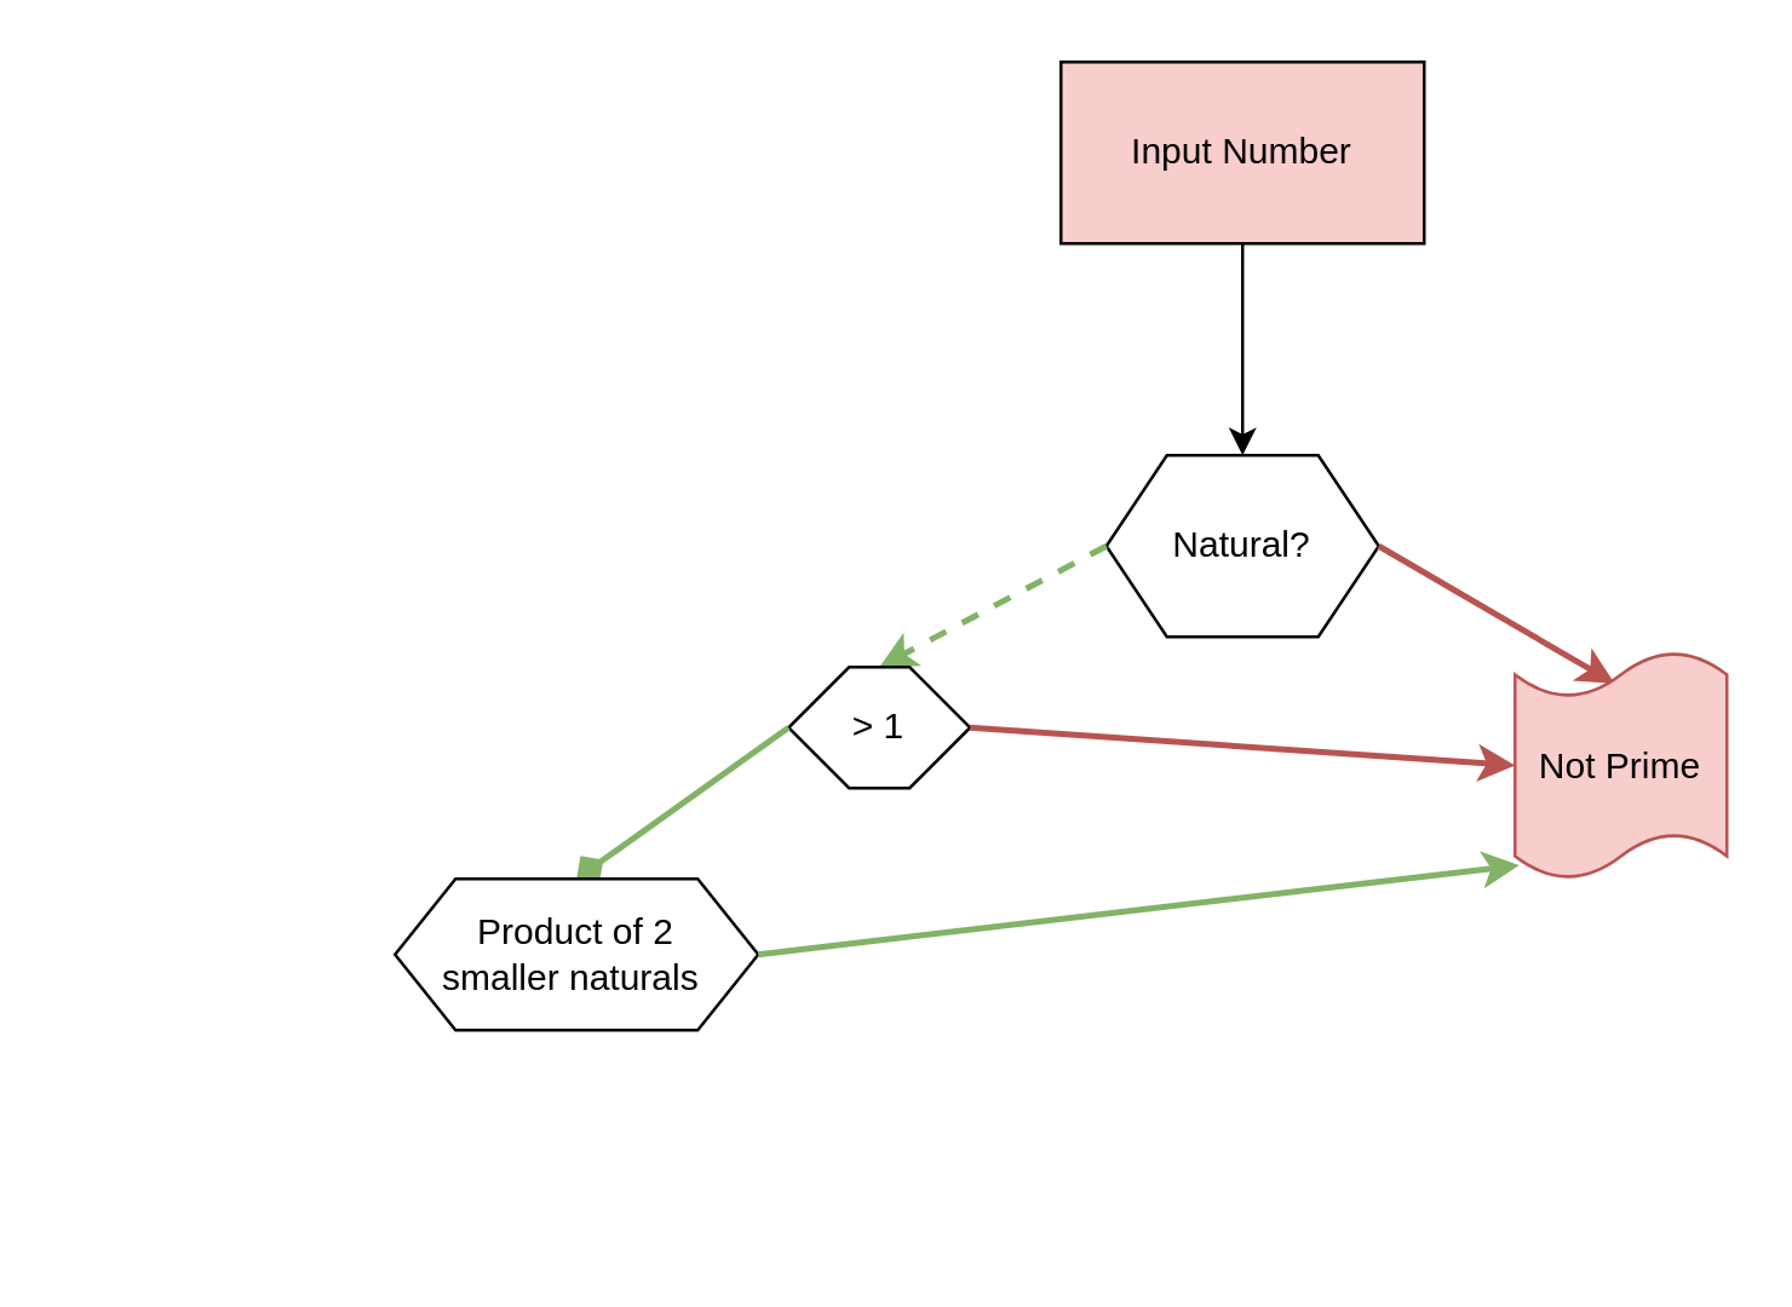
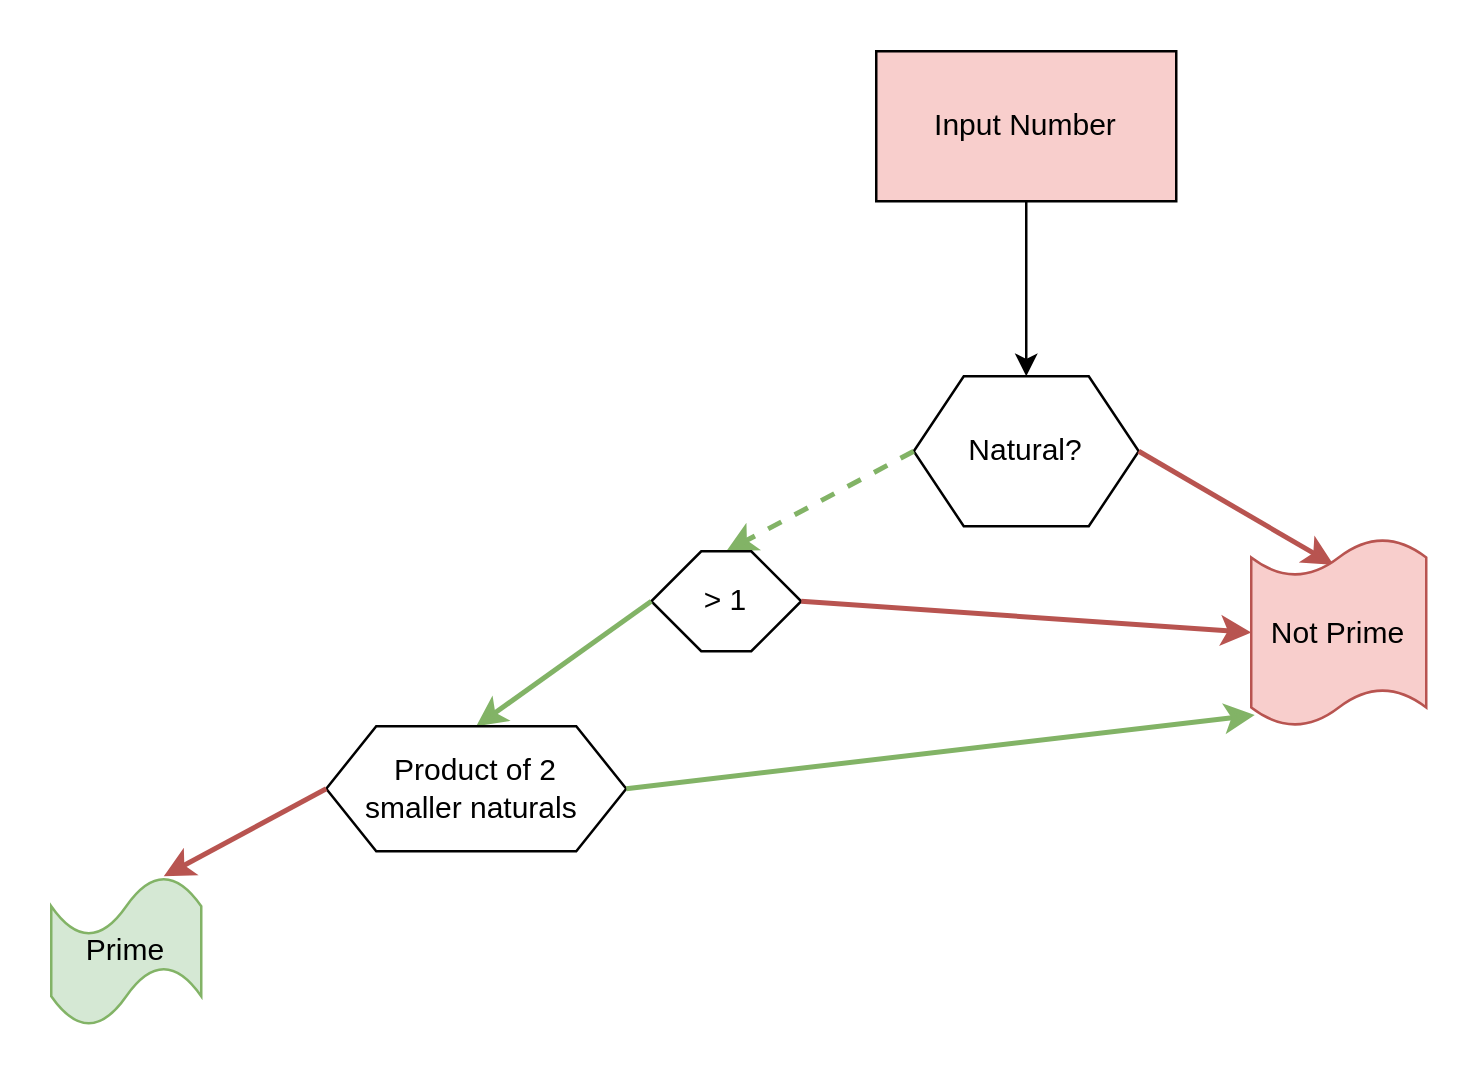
  <mxCell id="0" />
  <mxCell id="1" parent="0" />
  <mxCell id="2" value="Input Number" style="rounded=0;whiteSpace=wrap;html=1;fillColor=#f8cecc;" vertex="1" parent="1"><mxGeometry x="350" y="20" width="120" height="60" as="geometry" /></mxCell>
  <mxCell id="3" value="Natural?" style="shape=hexagon;perimeter=hexagonPerimeter2;whiteSpace=wrap;html=1;fixedSize=1;" vertex="1" parent="1"><mxGeometry x="365" y="150" width="90" height="60" as="geometry" /></mxCell>
  <mxCell id="4" value="" style="endArrow=classic;html=1;rounded=0;exitX=0.5;exitY=1;exitDx=0;exitDy=0;entryX=0.5;entryY=0;entryDx=0;entryDy=0;" edge="1" parent="1" source="2" target="3"><mxGeometry width="50" height="50" relative="1" as="geometry"><mxPoint x="380" y="360" as="sourcePoint" /><mxPoint x="430" y="310" as="targetPoint" /></mxGeometry></mxCell>
  <mxCell id="5" value="" style="endArrow=classic;html=1;rounded=0;exitX=1;exitY=0.5;exitDx=0;exitDy=0;fillColor=#f8cecc;strokeColor=#b85450;strokeWidth=2;entryX=0.47;entryY=0.139;entryDx=0;entryDy=0;entryPerimeter=0;" edge="1" parent="1" source="3" target="7"><mxGeometry width="50" height="50" relative="1" as="geometry"><mxPoint x="380" y="360" as="sourcePoint" /><mxPoint x="489.952" y="221.943" as="targetPoint" /></mxGeometry></mxCell>
  <mxCell id="6" value="" style="endArrow=classic;html=1;rounded=0;exitX=0;exitY=0.5;exitDx=0;exitDy=0;fillColor=#d5e8d4;strokeColor=#82b366;strokeWidth=2;entryX=0.5;entryY=0;entryDx=0;entryDy=0;dashed=1;" edge="1" parent="1" source="3" target="8"><mxGeometry width="50" height="50" relative="1" as="geometry"><mxPoint x="455" y="190" as="sourcePoint" /><mxPoint x="290" y="220" as="targetPoint" /></mxGeometry></mxCell>
  <mxCell id="7" value="Not Prime" style="shape=tape;whiteSpace=wrap;html=1;size=0.2;fillColor=#f8cecc;strokeColor=#b85450;" vertex="1" parent="1"><mxGeometry x="500" y="215" width="70" height="75" as="geometry" /></mxCell>
  <mxCell id="8" value="&amp;gt; 1" style="shape=hexagon;perimeter=hexagonPerimeter2;whiteSpace=wrap;html=1;fixedSize=1;" vertex="1" parent="1"><mxGeometry x="260" y="220" width="60" height="40" as="geometry" /></mxCell>
- <mxCell id="9" value="" style="endArrow=diamond;html=1;rounded=0;exitX=0;exitY=0.5;exitDx=0;exitDy=0;fillColor=#d5e8d4;strokeColor=#82b366;strokeWidth=2;entryX=0.5;entryY=0;entryDx=0;entryDy=0;" edge="1" parent="1" source="8" target="11"><mxGeometry width="50" height="50" relative="1" as="geometry"><mxPoint x="260" y="290" as="sourcePoint" /><mxPoint x="200" y="280" as="targetPoint" /></mxGeometry></mxCell>
+ <mxCell id="9" value="" style="endArrow=classic;html=1;rounded=0;exitX=0;exitY=0.5;exitDx=0;exitDy=0;fillColor=#d5e8d4;strokeColor=#82b366;strokeWidth=2;entryX=0.5;entryY=0;entryDx=0;entryDy=0;" edge="1" parent="1" source="8" target="11"><mxGeometry width="50" height="50" relative="1" as="geometry"><mxPoint x="260" y="290" as="sourcePoint" /><mxPoint x="200" y="280" as="targetPoint" /></mxGeometry></mxCell>
  <mxCell id="10" value="" style="endArrow=classic;html=1;rounded=0;exitX=1;exitY=0.5;exitDx=0;exitDy=0;fillColor=#f8cecc;strokeColor=#b85450;strokeWidth=2;entryX=0;entryY=0.5;entryDx=0;entryDy=0;entryPerimeter=0;" edge="1" parent="1" source="8" target="7"><mxGeometry width="50" height="50" relative="1" as="geometry"><mxPoint x="330" y="260" as="sourcePoint" /><mxPoint x="397.9" y="296.95" as="targetPoint" /></mxGeometry></mxCell>
  <mxCell id="11" value="Product of 2 &lt;br&gt;smaller naturals&amp;nbsp;" style="shape=hexagon;perimeter=hexagonPerimeter2;whiteSpace=wrap;html=1;fixedSize=1;" vertex="1" parent="1"><mxGeometry x="130" y="290" width="120" height="50" as="geometry" /></mxCell>
  <mxCell id="12" value="" style="endArrow=classic;html=1;rounded=0;exitX=1;exitY=0.5;exitDx=0;exitDy=0;fillColor=#d5e8d4;strokeColor=#82b366;strokeWidth=2;entryX=0.02;entryY=0.94;entryDx=0;entryDy=0;entryPerimeter=0;" edge="1" parent="1" source="11" target="7"><mxGeometry width="50" height="50" relative="1" as="geometry"><mxPoint x="270" y="250" as="sourcePoint" /><mxPoint x="200" y="300" as="targetPoint" /></mxGeometry></mxCell>
+ <mxCell id="13" value="" style="endArrow=classic;html=1;rounded=0;exitX=0;exitY=0.5;exitDx=0;exitDy=0;fillColor=#f8cecc;strokeColor=#b85450;strokeWidth=2;entryX=0.75;entryY=0;entryDx=0;entryDy=0;entryPerimeter=0;" edge="1" parent="1" source="11" target="14"><mxGeometry width="50" height="50" relative="1" as="geometry"><mxPoint x="330" y="250" as="sourcePoint" /><mxPoint x="60" y="370" as="targetPoint" /></mxGeometry></mxCell>
+ <mxCell id="14" value="Prime" style="shape=tape;whiteSpace=wrap;html=1;fillColor=#d5e8d4;strokeColor=#82b366;" vertex="1" parent="1"><mxGeometry x="20" y="350" width="60" height="60" as="geometry" /></mxCell>
